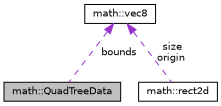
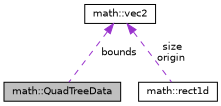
  digraph {
    node [color=black fillcolor=white fontname=Helvetica fontsize=10 shape=record style=filled]
    edge [color=darkorchid3 dir=back fontname=Helvetica fontsize=10 labelfontname=Helvetica labelfontsize=10 style=dashed]
    n1 [fillcolor=grey75 fontcolor=black height=0.2 label="math::QuadTreeData" width=0.4]
-   n2 [height=0.2 label="math::rect2d" width=0.4]
-   n3 [height=0.2 label="math::vec8" width=0.4]
+   n2 [height=0.2 label="math::rect1d" width=0.4]
+   n3 [height=0.2 label="math::vec2" width=0.4]
    n3 -> n1 [label=" bounds"]
    n3 -> n2 [label=" size\norigin"]
  }
